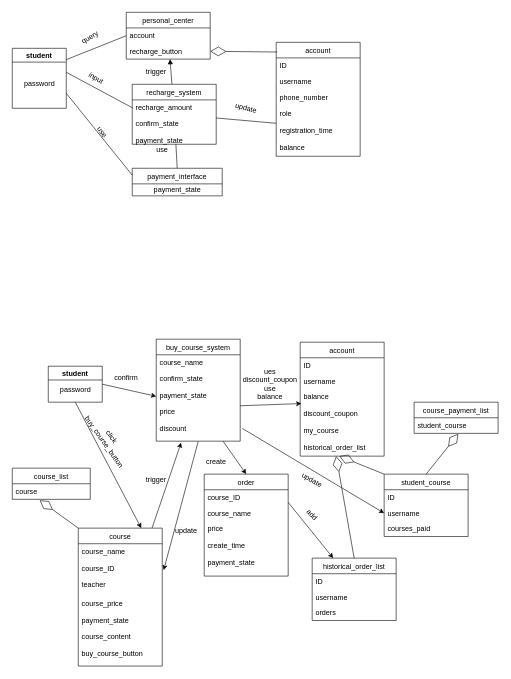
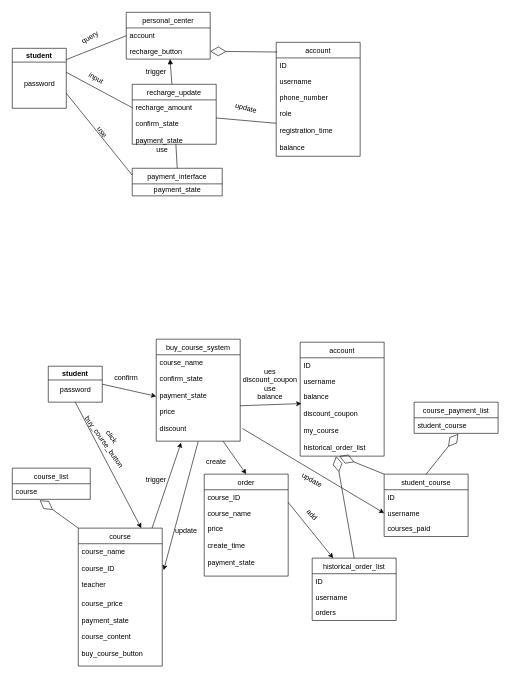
  <mxCell id="0" />
  <mxCell id="1" parent="0" />
  <mxCell id="2" value="student" style="swimlane;" parent="1" vertex="1"><mxGeometry x="20" y="80" width="90" height="100" as="geometry"><mxRectangle x="310" y="280" width="90" height="23" as="alternateBounds" /></mxGeometry></mxCell>
  <mxCell id="3" value="password" style="text;html=1;align=center;verticalAlign=middle;resizable=0;points=[];autosize=1;strokeColor=none;" parent="2" vertex="1"><mxGeometry x="10" y="50" width="70" height="20" as="geometry" /></mxCell>
  <mxCell id="4" value="personal_center" style="swimlane;fontStyle=0;childLayout=stackLayout;horizontal=1;startSize=26;fillColor=none;horizontalStack=0;resizeParent=1;resizeParentMax=0;resizeLast=0;collapsible=1;marginBottom=0;" parent="1" vertex="1"><mxGeometry x="210" y="20" width="140" height="78" as="geometry" /></mxCell>
  <mxCell id="5" value="account" style="text;strokeColor=none;fillColor=none;align=left;verticalAlign=top;spacingLeft=4;spacingRight=4;overflow=hidden;rotatable=0;points=[[0,0.5],[1,0.5]];portConstraint=eastwest;" parent="4" vertex="1"><mxGeometry y="26" width="140" height="26" as="geometry" /></mxCell>
  <mxCell id="6" value="recharge_button" style="text;strokeColor=none;fillColor=none;align=left;verticalAlign=top;spacingLeft=4;spacingRight=4;overflow=hidden;rotatable=0;points=[[0,0.5],[1,0.5]];portConstraint=eastwest;" parent="4" vertex="1"><mxGeometry y="52" width="140" height="26" as="geometry" /></mxCell>
  <mxCell id="7" value="account" style="swimlane;fontStyle=0;childLayout=stackLayout;horizontal=1;startSize=26;fillColor=none;horizontalStack=0;resizeParent=1;resizeParentMax=0;resizeLast=0;collapsible=1;marginBottom=0;" parent="1" vertex="1"><mxGeometry x="460" y="70" width="140" height="190" as="geometry" /></mxCell>
  <mxCell id="8" value="ID" style="text;strokeColor=none;fillColor=none;align=left;verticalAlign=top;spacingLeft=4;spacingRight=4;overflow=hidden;rotatable=0;points=[[0,0.5],[1,0.5]];portConstraint=eastwest;" parent="7" vertex="1"><mxGeometry y="26" width="140" height="26" as="geometry" /></mxCell>
  <mxCell id="9" value="username" style="text;strokeColor=none;fillColor=none;align=left;verticalAlign=top;spacingLeft=4;spacingRight=4;overflow=hidden;rotatable=0;points=[[0,0.5],[1,0.5]];portConstraint=eastwest;" parent="7" vertex="1"><mxGeometry y="52" width="140" height="26" as="geometry" /></mxCell>
  <mxCell id="10" value="phone_number&#10;&#10;role&#10;&#10;registration_time&#10;&#10;balance" style="text;strokeColor=none;fillColor=none;align=left;verticalAlign=top;spacingLeft=4;spacingRight=4;overflow=hidden;rotatable=0;points=[[0,0.5],[1,0.5]];portConstraint=eastwest;" parent="7" vertex="1"><mxGeometry y="78" width="140" height="112" as="geometry" /></mxCell>
- <mxCell id="11" value="recharge_system" style="swimlane;fontStyle=0;childLayout=stackLayout;horizontal=1;startSize=26;fillColor=none;horizontalStack=0;resizeParent=1;resizeParentMax=0;resizeLast=0;collapsible=1;marginBottom=0;" parent="1" vertex="1"><mxGeometry x="220" y="140" width="140" height="100" as="geometry" /></mxCell>
+ <mxCell id="11" value="recharge_update" style="swimlane;fontStyle=0;childLayout=stackLayout;horizontal=1;startSize=26;fillColor=none;horizontalStack=0;resizeParent=1;resizeParentMax=0;resizeLast=0;collapsible=1;marginBottom=0;" parent="1" vertex="1"><mxGeometry x="220" y="140" width="140" height="100" as="geometry" /></mxCell>
  <mxCell id="12" value="recharge_amount" style="text;strokeColor=none;fillColor=none;align=left;verticalAlign=top;spacingLeft=4;spacingRight=4;overflow=hidden;rotatable=0;points=[[0,0.5],[1,0.5]];portConstraint=eastwest;" parent="11" vertex="1"><mxGeometry y="26" width="140" height="26" as="geometry" /></mxCell>
  <mxCell id="13" value="confirm_state&#10;&#10;payment_state" style="text;strokeColor=none;fillColor=none;align=left;verticalAlign=top;spacingLeft=4;spacingRight=4;overflow=hidden;rotatable=0;points=[[0,0.5],[1,0.5]];portConstraint=eastwest;" parent="11" vertex="1"><mxGeometry y="52" width="140" height="48" as="geometry" /></mxCell>
  <mxCell id="14" value="payment_interface" style="swimlane;fontStyle=0;childLayout=stackLayout;horizontal=1;startSize=26;fillColor=none;horizontalStack=0;resizeParent=1;resizeParentMax=0;resizeLast=0;collapsible=1;marginBottom=0;" parent="1" vertex="1"><mxGeometry x="220" y="280" width="150" height="46" as="geometry" /></mxCell>
  <mxCell id="15" value="payment_state" style="text;html=1;align=center;verticalAlign=middle;resizable=0;points=[];autosize=1;strokeColor=none;" parent="14" vertex="1"><mxGeometry y="26" width="150" height="20" as="geometry" /></mxCell>
  <mxCell id="16" value="" style="endArrow=none;html=1;exitX=0.998;exitY=0.19;exitDx=0;exitDy=0;exitPerimeter=0;entryX=0;entryY=0.5;entryDx=0;entryDy=0;" parent="1" source="2" target="5" edge="1"><mxGeometry width="50" height="50" relative="1" as="geometry"><mxPoint x="150" y="130" as="sourcePoint" /><mxPoint x="200" y="80" as="targetPoint" /></mxGeometry></mxCell>
  <mxCell id="17" value="" style="endArrow=none;html=1;entryX=0;entryY=0.5;entryDx=0;entryDy=0;" parent="1" target="12" edge="1"><mxGeometry width="50" height="50" relative="1" as="geometry"><mxPoint x="110" y="120" as="sourcePoint" /><mxPoint x="210" y="120" as="targetPoint" /></mxGeometry></mxCell>
  <mxCell id="18" value="" style="endArrow=none;html=1;entryX=0;entryY=0.25;entryDx=0;entryDy=0;exitX=1;exitY=0.75;exitDx=0;exitDy=0;" parent="1" source="2" target="14" edge="1"><mxGeometry width="50" height="50" relative="1" as="geometry"><mxPoint x="150" y="230" as="sourcePoint" /><mxPoint x="200" y="180" as="targetPoint" /></mxGeometry></mxCell>
  <mxCell id="19" value="query" style="text;html=1;strokeColor=none;fillColor=none;align=center;verticalAlign=middle;whiteSpace=wrap;rounded=0;rotation=-30;" parent="1" vertex="1"><mxGeometry x="130" y="52" width="40" height="20" as="geometry" /></mxCell>
  <mxCell id="20" value="input" style="text;html=1;strokeColor=none;fillColor=none;align=center;verticalAlign=middle;whiteSpace=wrap;rounded=0;rotation=30;" parent="1" vertex="1"><mxGeometry x="140" y="120" width="40" height="20" as="geometry" /></mxCell>
  <mxCell id="21" value="use" style="text;html=1;strokeColor=none;fillColor=none;align=center;verticalAlign=middle;whiteSpace=wrap;rounded=0;rotation=55;" parent="1" vertex="1"><mxGeometry x="150" y="210" width="40" height="20" as="geometry" /></mxCell>
  <mxCell id="22" value="" style="endArrow=diamondThin;endFill=0;endSize=24;html=1;entryX=1;entryY=0.5;entryDx=0;entryDy=0;exitX=0.013;exitY=0.085;exitDx=0;exitDy=0;exitPerimeter=0;" parent="1" source="7" target="6" edge="1"><mxGeometry width="160" relative="1" as="geometry"><mxPoint x="730" y="300" as="sourcePoint" /><mxPoint x="790" y="240" as="targetPoint" /></mxGeometry></mxCell>
  <mxCell id="23" value="" style="endArrow=none;html=1;exitX=0.5;exitY=0;exitDx=0;exitDy=0;" parent="1" source="14" target="11" edge="1"><mxGeometry width="50" height="50" relative="1" as="geometry"><mxPoint x="300" y="270" as="sourcePoint" /><mxPoint x="290" y="220" as="targetPoint" /></mxGeometry></mxCell>
  <mxCell id="24" value="use" style="text;html=1;strokeColor=none;fillColor=none;align=center;verticalAlign=middle;whiteSpace=wrap;rounded=0;" parent="1" vertex="1"><mxGeometry x="250" y="240" width="40" height="20" as="geometry" /></mxCell>
  <mxCell id="25" value="" style="endArrow=none;html=1;" parent="1" source="11" edge="1"><mxGeometry width="50" height="50" relative="1" as="geometry"><mxPoint x="680" y="280" as="sourcePoint" /><mxPoint x="460" y="205" as="targetPoint" /></mxGeometry></mxCell>
  <mxCell id="26" value="update" style="text;html=1;strokeColor=none;fillColor=none;align=center;verticalAlign=middle;whiteSpace=wrap;rounded=0;rotation=15;" parent="1" vertex="1"><mxGeometry x="390" y="170" width="40" height="20" as="geometry" /></mxCell>
  <mxCell id="27" value="" style="endArrow=block;html=1;" parent="1" source="11" target="4" edge="1"><mxGeometry width="50" height="50" relative="1" as="geometry"><mxPoint x="270" y="140" as="sourcePoint" /><mxPoint x="320" y="90" as="targetPoint" /></mxGeometry></mxCell>
  <mxCell id="28" value="trigger" style="text;html=1;strokeColor=none;fillColor=none;align=center;verticalAlign=middle;whiteSpace=wrap;rounded=0;" parent="1" vertex="1"><mxGeometry x="240" y="110" width="40" height="20" as="geometry" /></mxCell>
  <mxCell id="29" value="student" style="swimlane;" parent="1" vertex="1"><mxGeometry x="80" y="610" width="90" height="60" as="geometry"><mxRectangle x="310" y="280" width="90" height="23" as="alternateBounds" /></mxGeometry></mxCell>
  <mxCell id="30" value="password" style="text;html=1;align=center;verticalAlign=middle;resizable=0;points=[];autosize=1;strokeColor=none;" parent="29" vertex="1"><mxGeometry x="10" y="30" width="70" height="20" as="geometry" /></mxCell>
  <mxCell id="31" value="buy_course_system" style="swimlane;fontStyle=0;childLayout=stackLayout;horizontal=1;startSize=26;fillColor=none;horizontalStack=0;resizeParent=1;resizeParentMax=0;resizeLast=0;collapsible=1;marginBottom=0;" parent="1" vertex="1"><mxGeometry x="260" y="565" width="140" height="170" as="geometry" /></mxCell>
  <mxCell id="32" value="course_name" style="text;strokeColor=none;fillColor=none;align=left;verticalAlign=top;spacingLeft=4;spacingRight=4;overflow=hidden;rotatable=0;points=[[0,0.5],[1,0.5]];portConstraint=eastwest;" parent="31" vertex="1"><mxGeometry y="26" width="140" height="26" as="geometry" /></mxCell>
  <mxCell id="33" value="confirm_state&#10;&#10;payment_state&#10;&#10;price&#10;&#10;discount" style="text;strokeColor=none;fillColor=none;align=left;verticalAlign=top;spacingLeft=4;spacingRight=4;overflow=hidden;rotatable=0;points=[[0,0.5],[1,0.5]];portConstraint=eastwest;" parent="31" vertex="1"><mxGeometry y="52" width="140" height="118" as="geometry" /></mxCell>
  <mxCell id="34" value="account" style="swimlane;fontStyle=0;childLayout=stackLayout;horizontal=1;startSize=26;fillColor=none;horizontalStack=0;resizeParent=1;resizeParentMax=0;resizeLast=0;collapsible=1;marginBottom=0;" parent="1" vertex="1"><mxGeometry x="500" y="570" width="140" height="190" as="geometry" /></mxCell>
  <mxCell id="35" value="ID" style="text;strokeColor=none;fillColor=none;align=left;verticalAlign=top;spacingLeft=4;spacingRight=4;overflow=hidden;rotatable=0;points=[[0,0.5],[1,0.5]];portConstraint=eastwest;" parent="34" vertex="1"><mxGeometry y="26" width="140" height="26" as="geometry" /></mxCell>
  <mxCell id="36" value="username" style="text;strokeColor=none;fillColor=none;align=left;verticalAlign=top;spacingLeft=4;spacingRight=4;overflow=hidden;rotatable=0;points=[[0,0.5],[1,0.5]];portConstraint=eastwest;" parent="34" vertex="1"><mxGeometry y="52" width="140" height="26" as="geometry" /></mxCell>
  <mxCell id="37" value="balance&#10;&#10;discount_coupon&#10;&#10;my_course&#10;&#10;historical_order_list" style="text;strokeColor=none;fillColor=none;align=left;verticalAlign=top;spacingLeft=4;spacingRight=4;overflow=hidden;rotatable=0;points=[[0,0.5],[1,0.5]];portConstraint=eastwest;" parent="34" vertex="1"><mxGeometry y="78" width="140" height="112" as="geometry" /></mxCell>
  <mxCell id="38" value="course" style="swimlane;fontStyle=0;childLayout=stackLayout;horizontal=1;startSize=26;fillColor=none;horizontalStack=0;resizeParent=1;resizeParentMax=0;resizeLast=0;collapsible=1;marginBottom=0;" parent="1" vertex="1"><mxGeometry x="130" y="880" width="140" height="230" as="geometry" /></mxCell>
  <mxCell id="39" value="course_name&#10;&#10;course_ID" style="text;strokeColor=none;fillColor=none;align=left;verticalAlign=top;spacingLeft=4;spacingRight=4;overflow=hidden;rotatable=0;points=[[0,0.5],[1,0.5]];portConstraint=eastwest;" parent="38" vertex="1"><mxGeometry y="26" width="140" height="54" as="geometry" /></mxCell>
  <mxCell id="40" value="teacher" style="text;strokeColor=none;fillColor=none;align=left;verticalAlign=top;spacingLeft=4;spacingRight=4;overflow=hidden;rotatable=0;points=[[0,0.5],[1,0.5]];portConstraint=eastwest;" parent="38" vertex="1"><mxGeometry y="80" width="140" height="32" as="geometry" /></mxCell>
  <mxCell id="41" value="course_price&#10;&#10;payment_state&#10;&#10;course_content&#10;&#10;buy_course_button" style="text;strokeColor=none;fillColor=none;align=left;verticalAlign=top;spacingLeft=4;spacingRight=4;overflow=hidden;rotatable=0;points=[[0,0.5],[1,0.5]];portConstraint=eastwest;" parent="38" vertex="1"><mxGeometry y="112" width="140" height="118" as="geometry" /></mxCell>
  <mxCell id="42" value="course_payment_list" style="swimlane;fontStyle=0;childLayout=stackLayout;horizontal=1;startSize=26;fillColor=none;horizontalStack=0;resizeParent=1;resizeParentMax=0;resizeLast=0;collapsible=1;marginBottom=0;" parent="1" vertex="1"><mxGeometry x="690" y="670" width="140" height="52" as="geometry" /></mxCell>
  <mxCell id="43" value="student_course" style="text;strokeColor=none;fillColor=none;align=left;verticalAlign=top;spacingLeft=4;spacingRight=4;overflow=hidden;rotatable=0;points=[[0,0.5],[1,0.5]];portConstraint=eastwest;" parent="42" vertex="1"><mxGeometry y="26" width="140" height="26" as="geometry" /></mxCell>
  <mxCell id="44" value="student_course" style="swimlane;fontStyle=0;childLayout=stackLayout;horizontal=1;startSize=26;fillColor=none;horizontalStack=0;resizeParent=1;resizeParentMax=0;resizeLast=0;collapsible=1;marginBottom=0;" parent="1" vertex="1"><mxGeometry x="640" y="790" width="140" height="104" as="geometry" /></mxCell>
  <mxCell id="45" value="ID" style="text;strokeColor=none;fillColor=none;align=left;verticalAlign=top;spacingLeft=4;spacingRight=4;overflow=hidden;rotatable=0;points=[[0,0.5],[1,0.5]];portConstraint=eastwest;" parent="44" vertex="1"><mxGeometry y="26" width="140" height="26" as="geometry" /></mxCell>
  <mxCell id="46" value="username" style="text;strokeColor=none;fillColor=none;align=left;verticalAlign=top;spacingLeft=4;spacingRight=4;overflow=hidden;rotatable=0;points=[[0,0.5],[1,0.5]];portConstraint=eastwest;" parent="44" vertex="1"><mxGeometry y="52" width="140" height="26" as="geometry" /></mxCell>
  <mxCell id="47" value="courses_paid" style="text;strokeColor=none;fillColor=none;align=left;verticalAlign=top;spacingLeft=4;spacingRight=4;overflow=hidden;rotatable=0;points=[[0,0.5],[1,0.5]];portConstraint=eastwest;" parent="44" vertex="1"><mxGeometry y="78" width="140" height="26" as="geometry" /></mxCell>
  <mxCell id="48" value="course_list" style="swimlane;fontStyle=0;childLayout=stackLayout;horizontal=1;startSize=26;fillColor=none;horizontalStack=0;resizeParent=1;resizeParentMax=0;resizeLast=0;collapsible=1;marginBottom=0;" parent="1" vertex="1"><mxGeometry x="20" y="780" width="130" height="52" as="geometry" /></mxCell>
  <mxCell id="49" value="course" style="text;strokeColor=none;fillColor=none;align=left;verticalAlign=top;spacingLeft=4;spacingRight=4;overflow=hidden;rotatable=0;points=[[0,0.5],[1,0.5]];portConstraint=eastwest;" parent="48" vertex="1"><mxGeometry y="26" width="130" height="26" as="geometry" /></mxCell>
  <mxCell id="50" value="order" style="swimlane;fontStyle=0;childLayout=stackLayout;horizontal=1;startSize=26;fillColor=none;horizontalStack=0;resizeParent=1;resizeParentMax=0;resizeLast=0;collapsible=1;marginBottom=0;" parent="1" vertex="1"><mxGeometry x="340" y="790" width="140" height="170" as="geometry" /></mxCell>
  <mxCell id="51" value="course_ID" style="text;strokeColor=none;fillColor=none;align=left;verticalAlign=top;spacingLeft=4;spacingRight=4;overflow=hidden;rotatable=0;points=[[0,0.5],[1,0.5]];portConstraint=eastwest;" parent="50" vertex="1"><mxGeometry y="26" width="140" height="26" as="geometry" /></mxCell>
  <mxCell id="52" value="course_name" style="text;strokeColor=none;fillColor=none;align=left;verticalAlign=top;spacingLeft=4;spacingRight=4;overflow=hidden;rotatable=0;points=[[0,0.5],[1,0.5]];portConstraint=eastwest;" parent="50" vertex="1"><mxGeometry y="52" width="140" height="26" as="geometry" /></mxCell>
  <mxCell id="53" value="price&#10;&#10;create_time&#10;&#10;payment_state" style="text;strokeColor=none;fillColor=none;align=left;verticalAlign=top;spacingLeft=4;spacingRight=4;overflow=hidden;rotatable=0;points=[[0,0.5],[1,0.5]];portConstraint=eastwest;" parent="50" vertex="1"><mxGeometry y="78" width="140" height="92" as="geometry" /></mxCell>
  <mxCell id="54" value="" style="endArrow=diamondThin;endFill=0;endSize=24;html=1;entryX=0.352;entryY=1.063;entryDx=0;entryDy=0;exitX=0;exitY=0;exitDx=0;exitDy=0;entryPerimeter=0;" parent="1" source="38" target="49" edge="1"><mxGeometry width="160" relative="1" as="geometry"><mxPoint x="330" y="1080" as="sourcePoint" /><mxPoint x="490" y="1080" as="targetPoint" /></mxGeometry></mxCell>
  <mxCell id="55" value="" style="endArrow=diamondThin;endFill=0;endSize=24;html=1;entryX=0.526;entryY=1.038;entryDx=0;entryDy=0;entryPerimeter=0;exitX=0.5;exitY=0;exitDx=0;exitDy=0;" parent="1" source="44" target="43" edge="1"><mxGeometry width="160" relative="1" as="geometry"><mxPoint x="630" y="960" as="sourcePoint" /><mxPoint x="790" y="960" as="targetPoint" /></mxGeometry></mxCell>
  <mxCell id="56" value="" style="endArrow=classic;html=1;entryX=0.75;entryY=0;entryDx=0;entryDy=0;exitX=0.5;exitY=1;exitDx=0;exitDy=0;" parent="1" source="29" target="38" edge="1"><mxGeometry width="50" height="50" relative="1" as="geometry"><mxPoint x="120" y="750" as="sourcePoint" /><mxPoint x="170" y="700" as="targetPoint" /></mxGeometry></mxCell>
  <mxCell id="57" value="" style="endArrow=classic;html=1;exitX=1;exitY=0.5;exitDx=0;exitDy=0;" parent="1" source="29" target="33" edge="1"><mxGeometry width="50" height="50" relative="1" as="geometry"><mxPoint x="170" y="670" as="sourcePoint" /><mxPoint x="220" y="620" as="targetPoint" /></mxGeometry></mxCell>
  <mxCell id="58" value="" style="endArrow=classic;html=1;entryX=0.296;entryY=1.022;entryDx=0;entryDy=0;entryPerimeter=0;" parent="1" target="33" edge="1"><mxGeometry width="50" height="50" relative="1" as="geometry"><mxPoint x="253" y="880" as="sourcePoint" /><mxPoint x="290" y="790" as="targetPoint" /></mxGeometry></mxCell>
  <mxCell id="59" value="" style="endArrow=classic;html=1;entryX=0.5;entryY=0;entryDx=0;entryDy=0;" parent="1" source="33" target="50" edge="1"><mxGeometry width="50" height="50" relative="1" as="geometry"><mxPoint x="359" y="740" as="sourcePoint" /><mxPoint x="470" y="730" as="targetPoint" /></mxGeometry></mxCell>
  <mxCell id="60" value="" style="endArrow=classic;html=1;exitX=1;exitY=0.5;exitDx=0;exitDy=0;entryX=0.014;entryY=0.217;entryDx=0;entryDy=0;entryPerimeter=0;" parent="1" source="33" target="37" edge="1"><mxGeometry width="50" height="50" relative="1" as="geometry"><mxPoint x="480" y="690" as="sourcePoint" /><mxPoint x="530" y="640" as="targetPoint" /></mxGeometry></mxCell>
  <mxCell id="61" value="" style="endArrow=classic;html=1;exitX=1.026;exitY=0.821;exitDx=0;exitDy=0;exitPerimeter=0;entryX=0;entryY=0.5;entryDx=0;entryDy=0;" parent="1" source="33" target="46" edge="1"><mxGeometry width="50" height="50" relative="1" as="geometry"><mxPoint x="530" y="880" as="sourcePoint" /><mxPoint x="600" y="890" as="targetPoint" /></mxGeometry></mxCell>
  <mxCell id="62" value="" style="endArrow=diamondThin;endFill=0;endSize=24;html=1;entryX=0.466;entryY=0.999;entryDx=0;entryDy=0;entryPerimeter=0;exitX=0;exitY=0;exitDx=0;exitDy=0;" parent="1" source="44" target="37" edge="1"><mxGeometry width="160" relative="1" as="geometry"><mxPoint x="510" y="960" as="sourcePoint" /><mxPoint x="670" y="960" as="targetPoint" /></mxGeometry></mxCell>
  <mxCell id="63" value="click buy_course_button" style="text;html=1;strokeColor=none;fillColor=none;align=center;verticalAlign=middle;whiteSpace=wrap;rounded=0;rotation=55;" parent="1" vertex="1"><mxGeometry x="160" y="722" width="40" height="20" as="geometry" /></mxCell>
  <mxCell id="64" value="update" style="text;html=1;strokeColor=none;fillColor=none;align=center;verticalAlign=middle;whiteSpace=wrap;rounded=0;rotation=30;" parent="1" vertex="1"><mxGeometry x="500" y="790" width="40" height="20" as="geometry" /></mxCell>
  <mxCell id="65" value="confirm" style="text;html=1;strokeColor=none;fillColor=none;align=center;verticalAlign=middle;whiteSpace=wrap;rounded=0;" parent="1" vertex="1"><mxGeometry x="190" y="620" width="40" height="20" as="geometry" /></mxCell>
  <mxCell id="66" value="ues discount_coupon&lt;br&gt;use&lt;br&gt;balance" style="text;html=1;strokeColor=none;fillColor=none;align=center;verticalAlign=middle;whiteSpace=wrap;rounded=0;" parent="1" vertex="1"><mxGeometry x="430" y="630" width="40" height="20" as="geometry" /></mxCell>
  <mxCell id="67" value="create" style="text;html=1;strokeColor=none;fillColor=none;align=center;verticalAlign=middle;whiteSpace=wrap;rounded=0;" parent="1" vertex="1"><mxGeometry x="340" y="760" width="40" height="20" as="geometry" /></mxCell>
  <mxCell id="68" value="trigger" style="text;html=1;strokeColor=none;fillColor=none;align=center;verticalAlign=middle;whiteSpace=wrap;rounded=0;" parent="1" vertex="1"><mxGeometry x="240" y="790" width="40" height="20" as="geometry" /></mxCell>
  <mxCell id="69" value="historical_order_list" style="swimlane;fontStyle=0;childLayout=stackLayout;horizontal=1;startSize=26;fillColor=none;horizontalStack=0;resizeParent=1;resizeParentMax=0;resizeLast=0;collapsible=1;marginBottom=0;" parent="1" vertex="1"><mxGeometry x="520" y="930" width="140" height="104" as="geometry" /></mxCell>
  <mxCell id="70" value="ID" style="text;strokeColor=none;fillColor=none;align=left;verticalAlign=top;spacingLeft=4;spacingRight=4;overflow=hidden;rotatable=0;points=[[0,0.5],[1,0.5]];portConstraint=eastwest;" parent="69" vertex="1"><mxGeometry y="26" width="140" height="26" as="geometry" /></mxCell>
  <mxCell id="71" value="username" style="text;strokeColor=none;fillColor=none;align=left;verticalAlign=top;spacingLeft=4;spacingRight=4;overflow=hidden;rotatable=0;points=[[0,0.5],[1,0.5]];portConstraint=eastwest;" parent="69" vertex="1"><mxGeometry y="52" width="140" height="26" as="geometry" /></mxCell>
  <mxCell id="72" value="orders" style="text;strokeColor=none;fillColor=none;align=left;verticalAlign=top;spacingLeft=4;spacingRight=4;overflow=hidden;rotatable=0;points=[[0,0.5],[1,0.5]];portConstraint=eastwest;" parent="69" vertex="1"><mxGeometry y="78" width="140" height="26" as="geometry" /></mxCell>
  <mxCell id="73" value="" style="endArrow=diamondThin;endFill=0;endSize=24;html=1;exitX=0.5;exitY=0;exitDx=0;exitDy=0;" parent="1" source="69" edge="1"><mxGeometry width="160" relative="1" as="geometry"><mxPoint x="340" y="1060" as="sourcePoint" /><mxPoint x="560" y="760" as="targetPoint" /></mxGeometry></mxCell>
  <mxCell id="74" value="" style="endArrow=classic;html=1;entryX=0.25;entryY=0;entryDx=0;entryDy=0;" parent="1" target="69" edge="1"><mxGeometry width="50" height="50" relative="1" as="geometry"><mxPoint x="480" y="837" as="sourcePoint" /><mxPoint x="390" y="1000" as="targetPoint" /></mxGeometry></mxCell>
  <mxCell id="75" value="add" style="text;html=1;strokeColor=none;fillColor=none;align=center;verticalAlign=middle;whiteSpace=wrap;rounded=0;rotation=45;" parent="1" vertex="1"><mxGeometry x="500" y="848" width="40" height="20" as="geometry" /></mxCell>
  <mxCell id="76" value="" style="endArrow=classic;html=1;exitX=0.499;exitY=1.007;exitDx=0;exitDy=0;exitPerimeter=0;entryX=1.017;entryY=0.816;entryDx=0;entryDy=0;entryPerimeter=0;" parent="1" source="33" target="39" edge="1"><mxGeometry width="50" height="50" relative="1" as="geometry"><mxPoint x="310" y="880" as="sourcePoint" /><mxPoint x="360" y="830" as="targetPoint" /></mxGeometry></mxCell>
  <mxCell id="77" value="update" style="text;html=1;strokeColor=none;fillColor=none;align=center;verticalAlign=middle;whiteSpace=wrap;rounded=0;" parent="1" vertex="1"><mxGeometry x="290" y="874" width="40" height="20" as="geometry" /></mxCell>
